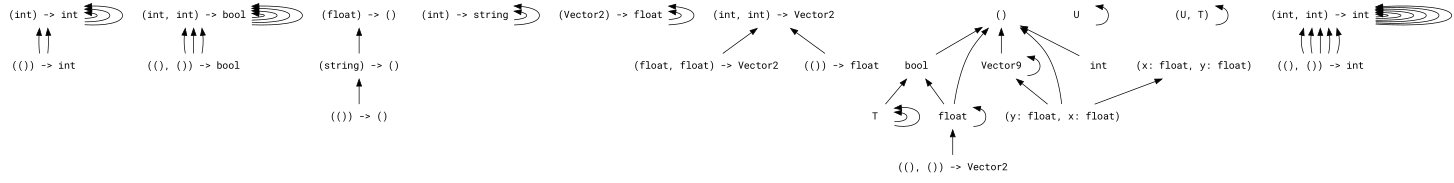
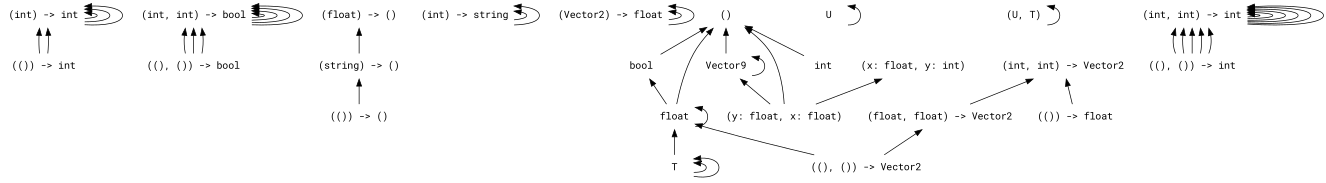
  digraph {
    fontname="Roboto Mono"
    node [fontname="Roboto Mono" shape=none]
    edge [dir=back fontname="Roboto Mono"]
    "(int) -> int"
    "(()) -> int"
    "(int, int) -> bool"
    "((), ()) -> bool"
    "(string) -> ()"
    "(()) -> ()"
    "(int) -> string"
    "(Vector2) -> float"
    "(float, float) -> Vector2"
    "((), ()) -> Vector2"
    "(float) -> ()"
    "(int, int) -> Vector2"
    "(()) -> float"
    n14 [label=bool]
    T
    float
    n17 [label=Vector9]
    "(y: float, x: float)"
-   "(x: float, y: float)"
+   "(x: float, y: float)" [label="(x: float, y: int)"]
    U
    "()"
    int
    "(U, T)"
    "(int, int) -> int"
    "((), ()) -> int"
    "(int) -> int" -> "(int) -> int"
    "(int) -> int" -> "(int) -> int"
    "(int) -> int" -> "(int) -> int"
    "(int) -> int" -> "(()) -> int"
    "(int) -> int" -> "(()) -> int"
    "(int, int) -> bool" -> "(int, int) -> bool"
    "(int, int) -> bool" -> "(int, int) -> bool"
    "(int, int) -> bool" -> "(int, int) -> bool"
    "(int, int) -> bool" -> "(int, int) -> bool"
    "(int, int) -> bool" -> "((), ()) -> bool"
    "(int, int) -> bool" -> "((), ()) -> bool"
    "(int, int) -> bool" -> "((), ()) -> bool"
    "(string) -> ()" -> "(()) -> ()"
    "(int) -> string" -> "(int) -> string"
    "(int) -> string" -> "(int) -> string"
    "(Vector2) -> float" -> "(Vector2) -> float"
    "(Vector2) -> float" -> "(Vector2) -> float"
+   "(float, float) -> Vector2" -> "((), ()) -> Vector2"
    "(float) -> ()" -> "(string) -> ()"
    "(int, int) -> Vector2" -> "(float, float) -> Vector2"
    "(int, int) -> Vector2" -> "(()) -> float"
-   n14 -> T
+   float -> T
    n14 -> float
    T -> T
    T -> T
    float -> "((), ()) -> Vector2"
    float -> float
    n17 -> n17
    n17 -> "(y: float, x: float)"
    "(x: float, y: float)" -> "(y: float, x: float)"
    U -> U
    "()" -> n14
    "()" -> float
    "()" -> n17
    "()" -> "(y: float, x: float)"
    "()" -> int
    "(U, T)" -> "(U, T)"
    "(int, int) -> int" -> "(int, int) -> int"
    "(int, int) -> int" -> "(int, int) -> int"
    "(int, int) -> int" -> "(int, int) -> int"
    "(int, int) -> int" -> "(int, int) -> int"
    "(int, int) -> int" -> "(int, int) -> int"
    "(int, int) -> int" -> "(int, int) -> int"
    "(int, int) -> int" -> "((), ()) -> int"
    "(int, int) -> int" -> "((), ()) -> int"
    "(int, int) -> int" -> "((), ()) -> int"
    "(int, int) -> int" -> "((), ()) -> int"
    "(int, int) -> int" -> "((), ()) -> int"
  }
